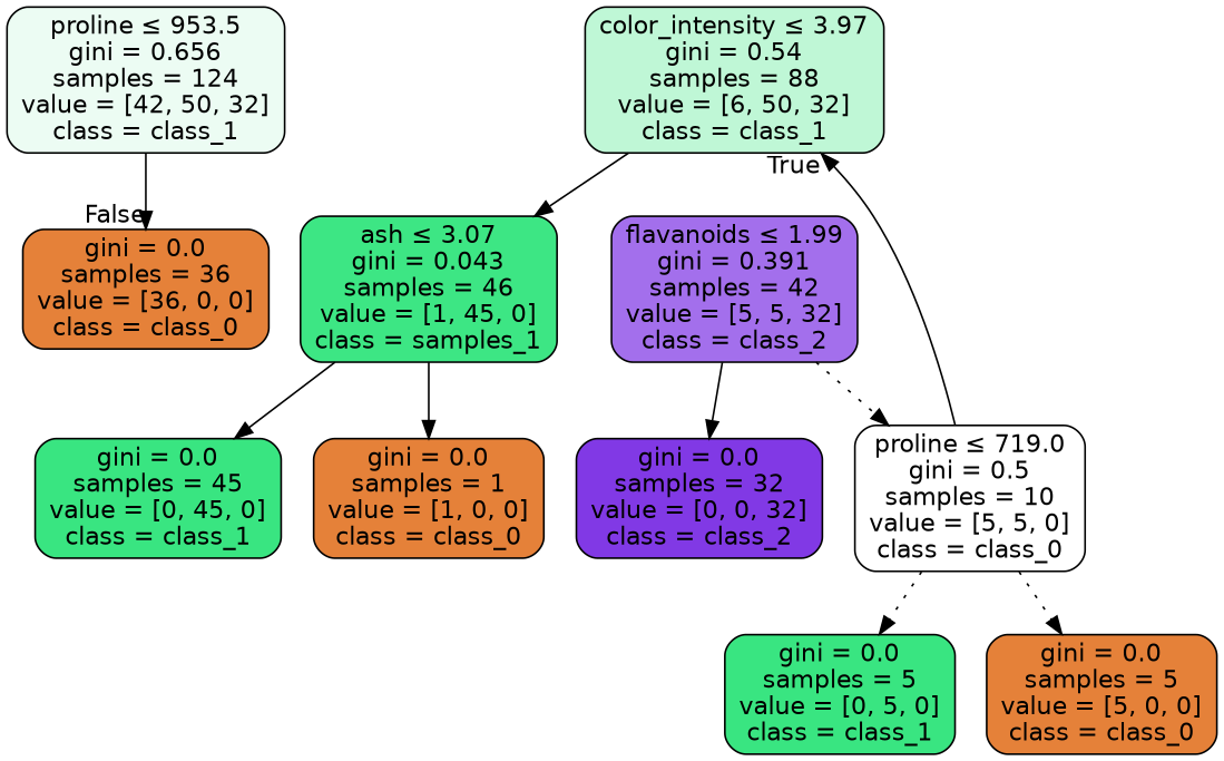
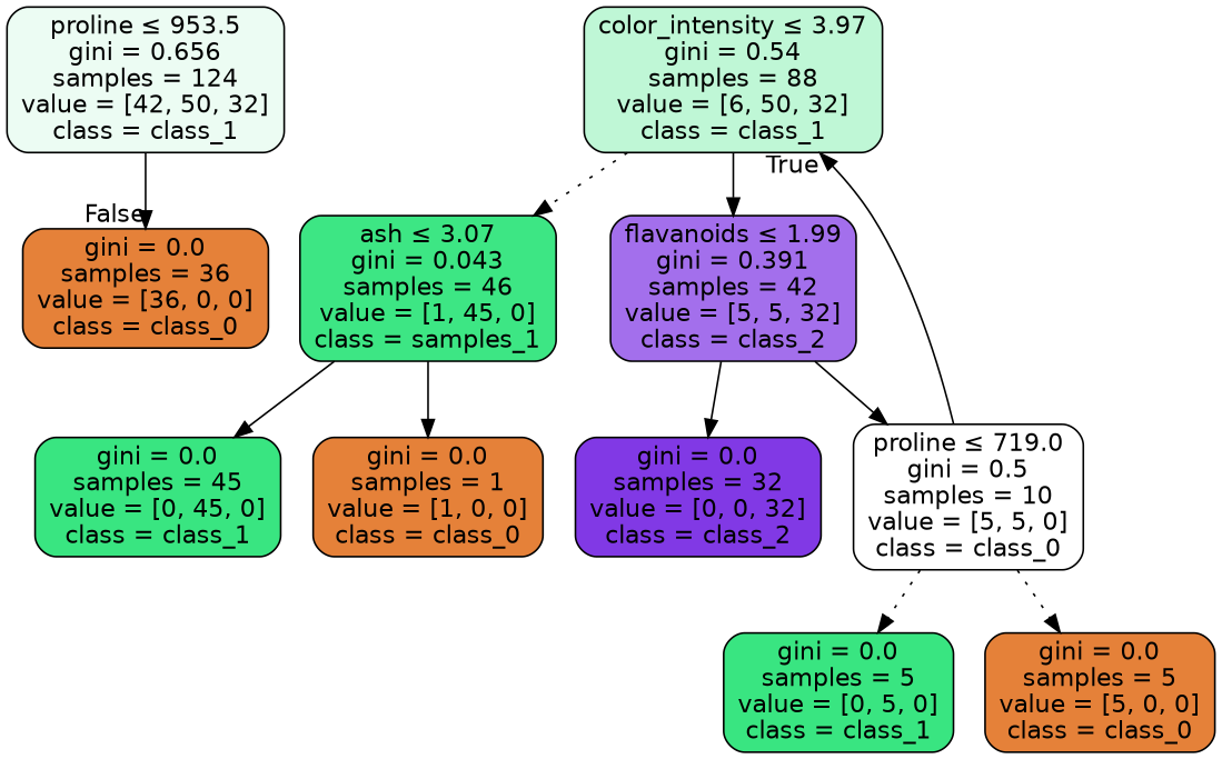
  digraph {
    node [color=black fillcolor="#e58139" fontname=helvetica shape=box style="filled, rounded"]
    edge [fontname=helvetica style=solid]
    n1 [fillcolor="#ecfcf3" label=<proline &le; 953.5<br/>gini = 0.656<br/>samples = 124<br/>value = [42, 50, 32]<br/>class = class_1>]
    n2 [label=<gini = 0.0<br/>samples = 36<br/>value = [36, 0, 0]<br/>class = class_0>]
    n3 [fillcolor="#bff7d6" label=<color_intensity &le; 3.97<br/>gini = 0.54<br/>samples = 88<br/>value = [6, 50, 32]<br/>class = class_1>]
    n4 [fillcolor="#3de684" label=<ash &le; 3.07<br/>gini = 0.043<br/>samples = 46<br/>value = [1, 45, 0]<br/>class = samples_1>]
    n5 [fillcolor="#a36fec" label=<flavanoids &le; 1.99<br/>gini = 0.391<br/>samples = 42<br/>value = [5, 5, 32]<br/>class = class_2>]
    n6 [fillcolor="#39e581" label=<gini = 0.0<br/>samples = 45<br/>value = [0, 45, 0]<br/>class = class_1>]
    n7 [label=<gini = 0.0<br/>samples = 1<br/>value = [1, 0, 0]<br/>class = class_0>]
    n8 [fillcolor="#8139e5" label=<gini = 0.0<br/>samples = 32<br/>value = [0, 0, 32]<br/>class = class_2>]
    n9 [fillcolor="#ffffff" label=<proline &le; 719.0<br/>gini = 0.5<br/>samples = 10<br/>value = [5, 5, 0]<br/>class = class_0>]
    n10 [fillcolor="#39e581" label=<gini = 0.0<br/>samples = 5<br/>value = [0, 5, 0]<br/>class = class_1>]
    n11 [label=<gini = 0.0<br/>samples = 5<br/>value = [5, 0, 0]<br/>class = class_0>]
    n1 -> n2 [headlabel=False labelangle=-45 labeldistance=2.5]
-   n3 -> n4
+   n3 -> n4 [style=dotted]
+   n3 -> n5
    n4 -> n6
    n4 -> n7
    n5 -> n8
-   n5 -> n9 [style=dotted]
+   n5 -> n9
    n9 -> n3 [headlabel=True labelangle=45 labeldistance=2.5]
    n9 -> n10 [style=dotted]
    n9 -> n11 [style=dotted]
  }
